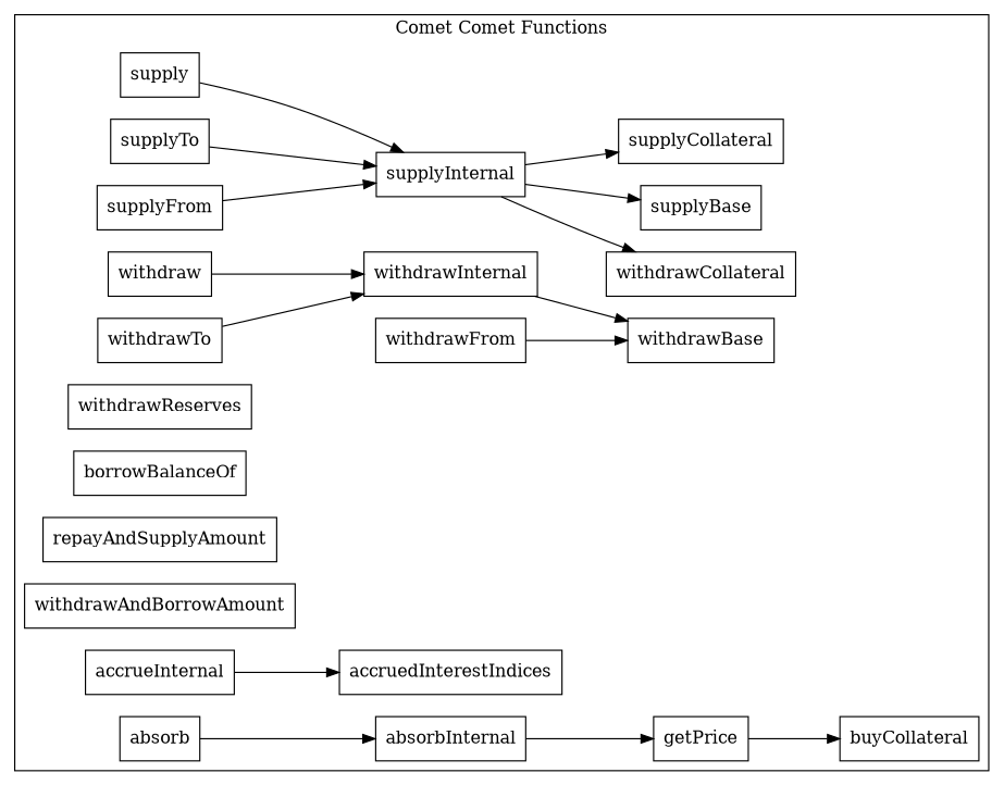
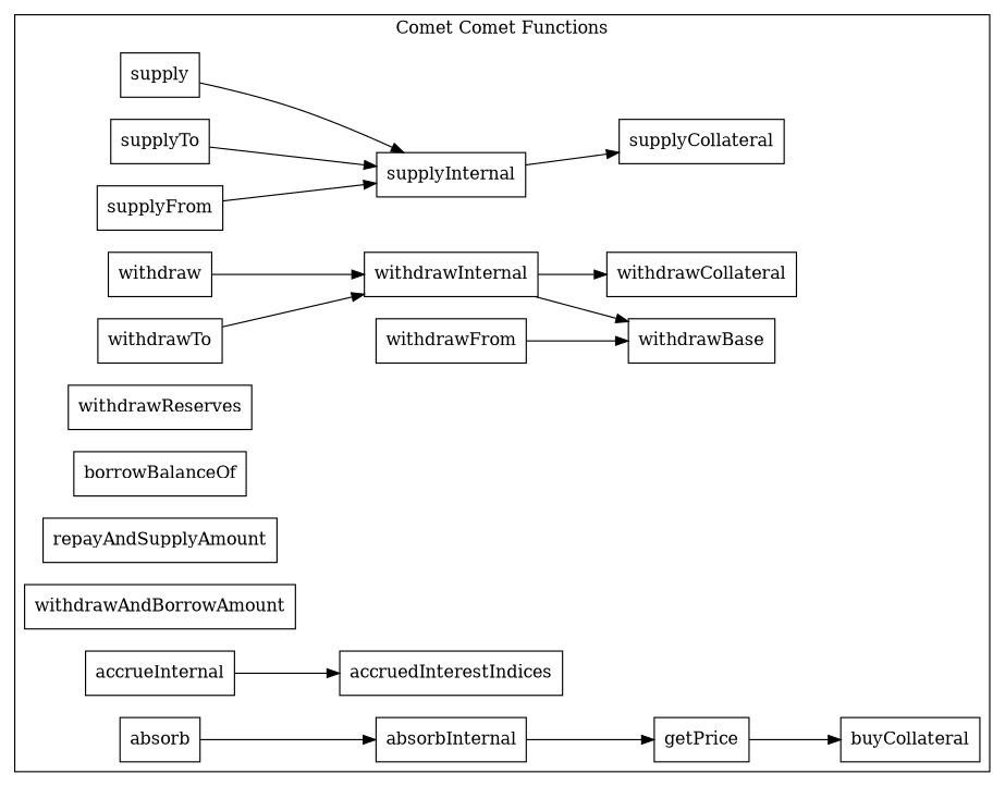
  strict digraph {
    rankdir=LR
    node [shape=box]
    n1 [label=supply]
    n2 [label=supplyTo]
    n3 [label=supplyFrom]
    n4 [label=supplyInternal]
-   n5 [label=supplyBase]
    n6 [label=supplyCollateral]
    n7 [label=withdraw]
    n8 [label=withdrawTo]
    n9 [label=withdrawFrom]
    n10 [label=withdrawInternal]
    n11 [label=withdrawBase]
    n12 [label=withdrawCollateral]
    n13 [label=withdrawReserves]
    n14 [label=borrowBalanceOf]
    n15 [label=repayAndSupplyAmount]
    n16 [label=withdrawAndBorrowAmount]
    n17 [label=accrueInternal]
    n18 [label=accruedInterestIndices]
    n19 [label=absorb]
    n20 [label=absorbInternal]
    n21 [label=buyCollateral]
    n22 [label=getPrice]
    subgraph cluster_1 {
      label="Comet Comet Functions"
      n1
      n2
      n3
      n4
-     n5
      n6
      n7
      n8
      n9
      n10
      n11
      n12
      n13
      n14
      n15
      n16
      n17
      n18
      n19
      n20
      n21
      n22
    }
    n1 -> n4
    n2 -> n4
    n3 -> n4
-   n4 -> n5
    n4 -> n6
    n7 -> n10
    n8 -> n10
    n9 -> n11
    n10 -> n11
-   n4 -> n12
+   n10 -> n12
    n17 -> n18
    n19 -> n20
    n20 -> n22
    n22 -> n21
  }
